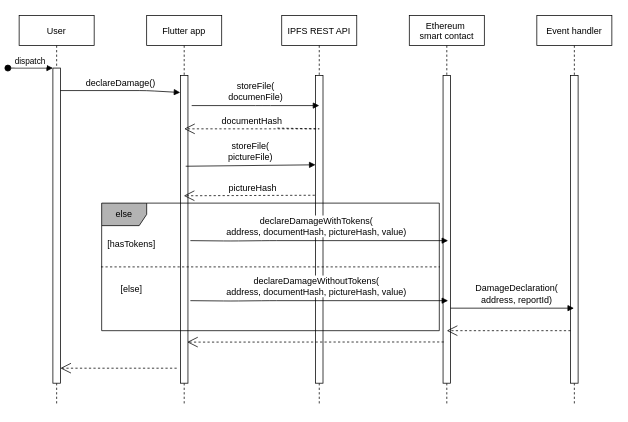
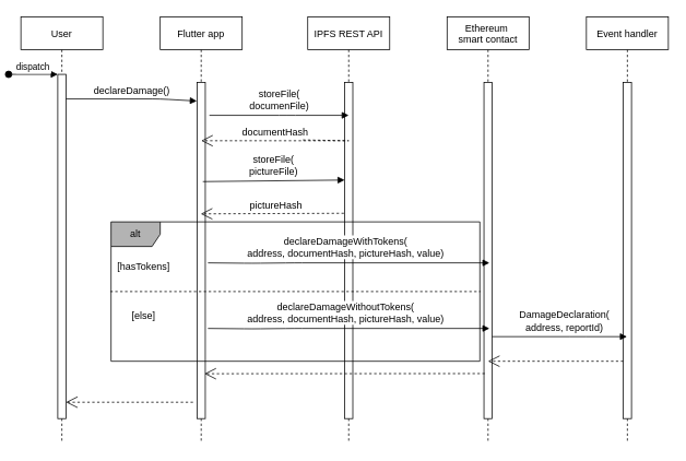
  <mxCell id="0" />
  <mxCell id="1" parent="0" />
  <mxCell id="2" value="User" style="shape=umlLifeline;perimeter=lifelinePerimeter;container=1;collapsible=0;recursiveResize=0;rounded=0;shadow=0;strokeWidth=1;" vertex="1" parent="1"><mxGeometry x="20" y="20" width="100" height="520" as="geometry" /></mxCell>
  <mxCell id="3" value="" style="points=[];perimeter=orthogonalPerimeter;rounded=0;shadow=0;strokeWidth=1;" vertex="1" parent="2"><mxGeometry x="45" y="70" width="10" height="420" as="geometry" /></mxCell>
  <mxCell id="4" value="dispatch" style="verticalAlign=bottom;startArrow=oval;endArrow=block;startSize=8;shadow=0;strokeWidth=1;" edge="1" parent="2" target="3"><mxGeometry relative="1" as="geometry"><mxPoint x="-15" y="70" as="sourcePoint" /></mxGeometry></mxCell>
  <mxCell id="5" value="Flutter app" style="shape=umlLifeline;perimeter=lifelinePerimeter;container=1;collapsible=0;recursiveResize=0;rounded=0;shadow=0;strokeWidth=1;" vertex="1" parent="1"><mxGeometry x="190" y="20" width="100" height="520" as="geometry" /></mxCell>
  <mxCell id="6" value="" style="points=[];perimeter=orthogonalPerimeter;rounded=0;shadow=0;strokeWidth=1;" vertex="1" parent="5"><mxGeometry x="45" y="80" width="10" height="410" as="geometry" /></mxCell>
  <mxCell id="7" value="" style="verticalAlign=bottom;endArrow=block;shadow=0;strokeWidth=1;entryX=-0.029;entryY=0.055;entryDx=0;entryDy=0;entryPerimeter=0;" edge="1" parent="1" source="3" target="6"><mxGeometry relative="1" as="geometry"><mxPoint x="275" y="100" as="sourcePoint" /><mxPoint x="320" y="120" as="targetPoint" /><Array as="points"><mxPoint x="190" y="120" /></Array></mxGeometry></mxCell>
  <mxCell id="8" value="declareDamage()" style="edgeLabel;html=1;align=center;verticalAlign=middle;resizable=0;points=[];fontSize=12;" vertex="1" connectable="0" parent="7"><mxGeometry x="-0.283" relative="1" as="geometry"><mxPoint x="22" y="-10" as="offset" /></mxGeometry></mxCell>
  <mxCell id="9" value="Ethereum &#10;smart contact" style="shape=umlLifeline;perimeter=lifelinePerimeter;container=1;collapsible=0;recursiveResize=0;rounded=0;shadow=0;strokeWidth=1;" vertex="1" parent="1"><mxGeometry x="540" y="20" width="100" height="520" as="geometry" /></mxCell>
  <mxCell id="10" value="" style="points=[];perimeter=orthogonalPerimeter;rounded=0;shadow=0;strokeWidth=1;" vertex="1" parent="9"><mxGeometry x="45" y="80" width="10" height="410" as="geometry" /></mxCell>
  <mxCell id="11" value="Event handler" style="shape=umlLifeline;perimeter=lifelinePerimeter;container=1;collapsible=0;recursiveResize=0;rounded=0;shadow=0;strokeWidth=1;" vertex="1" parent="1"><mxGeometry x="710" y="20" width="100" height="520" as="geometry" /></mxCell>
  <mxCell id="12" value="" style="points=[];perimeter=orthogonalPerimeter;rounded=0;shadow=0;strokeWidth=1;" vertex="1" parent="11"><mxGeometry x="45" y="80" width="10" height="410" as="geometry" /></mxCell>
  <mxCell id="13" value="IPFS REST API" style="shape=umlLifeline;perimeter=lifelinePerimeter;container=1;collapsible=0;recursiveResize=0;rounded=0;shadow=0;strokeWidth=1;" vertex="1" parent="1"><mxGeometry x="370" y="20" width="100" height="520" as="geometry" /></mxCell>
  <mxCell id="14" value="" style="points=[];perimeter=orthogonalPerimeter;rounded=0;shadow=0;strokeWidth=1;" vertex="1" parent="13"><mxGeometry x="45" y="80" width="10" height="410" as="geometry" /></mxCell>
  <mxCell id="15" value="" style="endArrow=open;endSize=12;dashed=1;html=1;rounded=0;exitX=0.043;exitY=0.867;exitDx=0;exitDy=0;exitPerimeter=0;" edge="1" parent="13"><mxGeometry x="-0.032" y="-10" width="160" relative="1" as="geometry"><mxPoint x="44.14" y="239.5" as="sourcePoint" /><mxPoint x="-130.5" y="240.2" as="targetPoint" /><Array as="points"><mxPoint x="45.0" y="240.2" /></Array><mxPoint as="offset" /></mxGeometry></mxCell>
  <mxCell id="16" value="pictureHash" style="edgeLabel;html=1;align=center;verticalAlign=middle;resizable=0;points=[];fontSize=12;" vertex="1" connectable="0" parent="15"><mxGeometry x="-0.269" y="-1" relative="1" as="geometry"><mxPoint x="-21" y="-10" as="offset" /></mxGeometry></mxCell>
  <mxCell id="17" value="" style="endArrow=open;endSize=12;dashed=1;html=1;rounded=0;exitX=0.043;exitY=0.867;exitDx=0;exitDy=0;exitPerimeter=0;" edge="1" parent="13"><mxGeometry x="-0.032" y="-10" width="160" relative="1" as="geometry"><mxPoint x="-5.86" y="150" as="sourcePoint" /><mxPoint x="-130" y="151" as="targetPoint" /><Array as="points"><mxPoint x="50" y="151" /></Array><mxPoint as="offset" /></mxGeometry></mxCell>
  <mxCell id="18" value="documentHash" style="edgeLabel;html=1;align=center;verticalAlign=middle;resizable=0;points=[];fontSize=12;" vertex="1" connectable="0" parent="17"><mxGeometry x="-0.269" y="-1" relative="1" as="geometry"><mxPoint x="-60" y="-10" as="offset" /></mxGeometry></mxCell>
- <mxCell id="19" value="else" style="shape=umlFrame;whiteSpace=wrap;html=1;fillColor=#B3B3B3;" vertex="1" parent="13"><mxGeometry x="-240" y="250" width="450" height="170" as="geometry" /></mxCell>
+ <mxCell id="19" value="alt" style="shape=umlFrame;whiteSpace=wrap;html=1;fillColor=#B3B3B3;" vertex="1" parent="13"><mxGeometry x="-240" y="250" width="450" height="170" as="geometry" /></mxCell>
  <mxCell id="20" value="" style="endArrow=none;dashed=1;html=1;rounded=0;exitX=-0.002;exitY=0.5;exitDx=0;exitDy=0;exitPerimeter=0;entryX=1.002;entryY=0.5;entryDx=0;entryDy=0;entryPerimeter=0;" edge="1" parent="13" source="19" target="19"><mxGeometry width="50" height="50" relative="1" as="geometry"><mxPoint x="-10" y="360" as="sourcePoint" /><mxPoint x="40" y="310" as="targetPoint" /></mxGeometry></mxCell>
  <mxCell id="21" value="" style="verticalAlign=bottom;endArrow=block;shadow=0;strokeWidth=1;" edge="1" parent="13"><mxGeometry relative="1" as="geometry"><mxPoint x="-121.75" y="300" as="sourcePoint" /><mxPoint x="221.75" y="300" as="targetPoint" /><Array as="points"><mxPoint x="-67.75" y="300.5" /><mxPoint x="-16.75" y="300" /></Array></mxGeometry></mxCell>
  <mxCell id="22" value="declareDamageWithTokens(&lt;br&gt;address, documentHash, pictureHash, value)" style="edgeLabel;html=1;align=center;verticalAlign=middle;resizable=0;points=[];fontSize=12;" vertex="1" connectable="0" parent="21"><mxGeometry x="-0.283" relative="1" as="geometry"><mxPoint x="44" y="-20" as="offset" /></mxGeometry></mxCell>
  <mxCell id="23" value="" style="verticalAlign=bottom;endArrow=block;shadow=0;strokeWidth=1;" edge="1" parent="13"><mxGeometry relative="1" as="geometry"><mxPoint x="-121.75" y="380" as="sourcePoint" /><mxPoint x="221.75" y="380" as="targetPoint" /><Array as="points"><mxPoint x="-67.75" y="380.5" /><mxPoint x="-16.75" y="380" /></Array></mxGeometry></mxCell>
  <mxCell id="24" value="declareDamageWithoutTokens(&lt;br&gt;address, documentHash, pictureHash, value)" style="edgeLabel;html=1;align=center;verticalAlign=middle;resizable=0;points=[];fontSize=12;" vertex="1" connectable="0" parent="23"><mxGeometry x="-0.283" relative="1" as="geometry"><mxPoint x="44" y="-20" as="offset" /></mxGeometry></mxCell>
  <mxCell id="25" value="" style="verticalAlign=bottom;endArrow=block;shadow=0;strokeWidth=1;" edge="1" parent="1"><mxGeometry relative="1" as="geometry"><mxPoint x="250" y="140" as="sourcePoint" /><mxPoint x="420" y="140" as="targetPoint" /><Array as="points"><mxPoint x="345" y="140" /></Array></mxGeometry></mxCell>
  <mxCell id="26" value="storeFile(&lt;br&gt;documenFile)" style="edgeLabel;html=1;align=center;verticalAlign=middle;resizable=0;points=[];fontSize=12;" vertex="1" connectable="0" parent="25"><mxGeometry x="-0.283" relative="1" as="geometry"><mxPoint x="23" y="-20" as="offset" /></mxGeometry></mxCell>
  <mxCell id="27" value="" style="verticalAlign=bottom;endArrow=block;shadow=0;strokeWidth=1;exitX=0.9;exitY=0.318;exitDx=0;exitDy=0;exitPerimeter=0;entryX=0.2;entryY=0.313;entryDx=0;entryDy=0;entryPerimeter=0;" edge="1" parent="1"><mxGeometry relative="1" as="geometry"><mxPoint x="242" y="220.84" as="sourcePoint" /><mxPoint x="415" y="218.94" as="targetPoint" /><Array as="points" /></mxGeometry></mxCell>
  <mxCell id="28" value="storeFile(&lt;br&gt;pictureFile)" style="edgeLabel;html=1;align=center;verticalAlign=middle;resizable=0;points=[];fontSize=12;" vertex="1" connectable="0" parent="27"><mxGeometry x="-0.283" relative="1" as="geometry"><mxPoint x="24" y="-20" as="offset" /></mxGeometry></mxCell>
  <mxCell id="29" value="" style="endArrow=open;endSize=12;dashed=1;html=1;rounded=0;" edge="1" parent="1" target="3"><mxGeometry x="-0.032" y="-10" width="160" relative="1" as="geometry"><mxPoint x="230" y="490" as="sourcePoint" /><mxPoint x="80" y="450" as="targetPoint" /><Array as="points"><mxPoint x="140" y="490" /></Array><mxPoint as="offset" /></mxGeometry></mxCell>
  <mxCell id="30" value="" style="endArrow=open;endSize=12;dashed=1;html=1;rounded=0;entryX=0.54;entryY=0.837;entryDx=0;entryDy=0;entryPerimeter=0;exitX=0.1;exitY=0.866;exitDx=0;exitDy=0;exitPerimeter=0;" edge="1" parent="1" source="10" target="5"><mxGeometry x="-0.032" y="-10" width="160" relative="1" as="geometry"><mxPoint x="585" y="420" as="sourcePoint" /><mxPoint x="263.71" y="420.54" as="targetPoint" /><Array as="points" /><mxPoint as="offset" /></mxGeometry></mxCell>
  <mxCell id="31" value="" style="endArrow=open;endSize=12;dashed=1;html=1;rounded=0;" edge="1" parent="1" source="12"><mxGeometry x="-0.032" y="-10" width="160" relative="1" as="geometry"><mxPoint x="755" y="380" as="sourcePoint" /><mxPoint x="590" y="440" as="targetPoint" /><Array as="points"><mxPoint x="700" y="440" /></Array><mxPoint as="offset" /></mxGeometry></mxCell>
  <mxCell id="32" value="[hasTokens]" style="text;html=1;strokeColor=none;fillColor=none;align=center;verticalAlign=middle;whiteSpace=wrap;rounded=0;" vertex="1" parent="1"><mxGeometry x="140" y="310" width="60" height="30" as="geometry" /></mxCell>
  <mxCell id="33" value="[else]" style="text;html=1;strokeColor=none;fillColor=none;align=center;verticalAlign=middle;whiteSpace=wrap;rounded=0;" vertex="1" parent="1"><mxGeometry x="140" y="370" width="60" height="30" as="geometry" /></mxCell>
  <mxCell id="34" value="" style="verticalAlign=bottom;endArrow=block;shadow=0;strokeWidth=1;" edge="1" parent="1"><mxGeometry relative="1" as="geometry"><mxPoint x="595" y="410" as="sourcePoint" /><mxPoint x="759.5" y="410" as="targetPoint" /><Array as="points"><mxPoint x="700" y="410" /></Array></mxGeometry></mxCell>
  <mxCell id="35" value="DamageDeclaration(&lt;br&gt;address, reportId)" style="edgeLabel;html=1;align=center;verticalAlign=middle;resizable=0;points=[];fontSize=12;" vertex="1" connectable="0" parent="34"><mxGeometry x="-0.283" relative="1" as="geometry"><mxPoint x="28" y="-20" as="offset" /></mxGeometry></mxCell>
